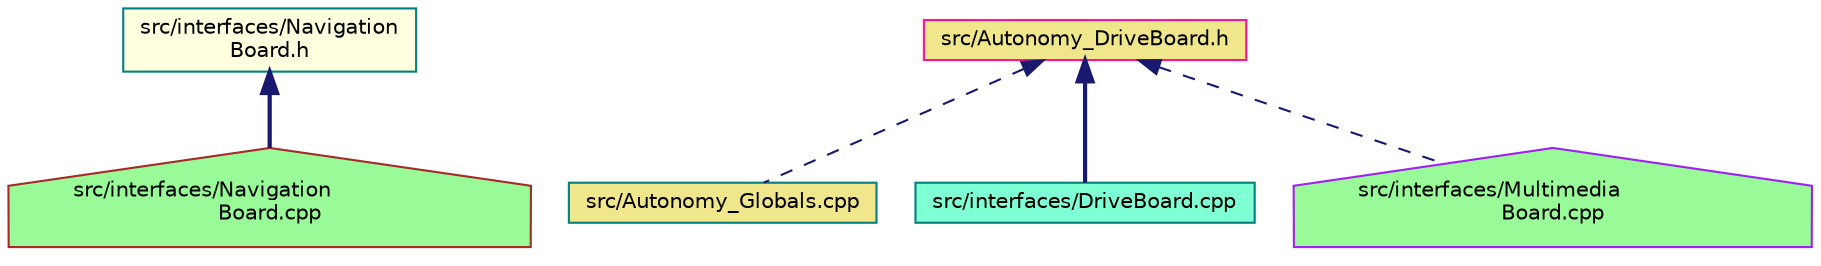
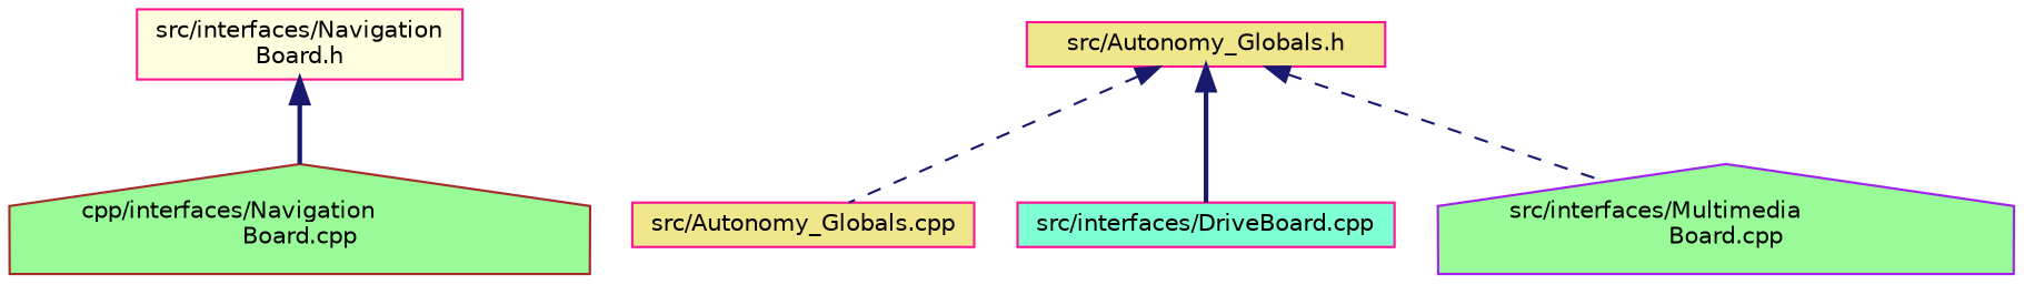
  digraph {
    node [color=teal fillcolor=palegreen fontname=Helvetica fontsize=10 shape=box style=filled]
    edge [color=midnightblue dir=back fontname=Helvetica fontsize=10 labelfontname=Helvetica labelfontsize=10 style=bold]
-   n1 [fillcolor=lightyellow fontcolor=black height=0.2 label="src/interfaces/Navigation\lBoard.h" width=0.4]
-   n2 [color=brown height=0.2 label="src/interfaces/Navigation\lBoard.cpp" shape=house width=0.4]
-   n3 [color=deeppink fillcolor=khaki height=0.2 label="src/Autonomy_DriveBoard.h" width=0.4]
-   n4 [fillcolor=khaki height=0.2 label="src/Autonomy_Globals.cpp" width=0.4]
-   n5 [fillcolor=aquamarine height=0.2 label="src/interfaces/DriveBoard.cpp" width=0.4]
+   n1 [color=deeppink fillcolor=lightyellow fontcolor=black height=0.2 label="src/interfaces/Navigation\lBoard.h" width=0.4]
+   n2 [color=brown height=0.2 label="cpp/interfaces/Navigation\lBoard.cpp" shape=house width=0.4]
+   n3 [color=deeppink fillcolor=khaki height=0.2 label="src/Autonomy_Globals.h" width=0.4]
+   n4 [color=deeppink fillcolor=khaki height=0.2 label="src/Autonomy_Globals.cpp" width=0.4]
+   n5 [color=deeppink fillcolor=aquamarine height=0.2 label="src/interfaces/DriveBoard.cpp" width=0.4]
    n6 [color=purple height=0.2 label="src/interfaces/Multimedia\lBoard.cpp" shape=house width=0.4]
    n1 -> n2
    n3 -> n4 [style=dashed]
    n3 -> n5
    n3 -> n6 [style=dashed]
  }
